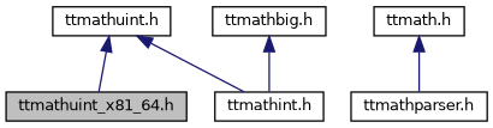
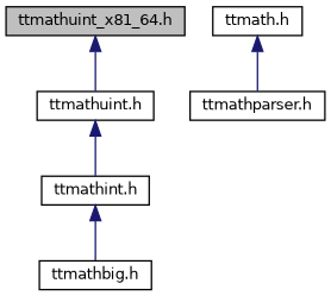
  digraph {
    node [color=black fillcolor=white fontname=Helvetica fontsize=10 shape=record style=filled]
    edge [color=midnightblue dir=back fontname=Helvetica fontsize=10 labelfontname=Helvetica labelfontsize=10 style=solid]
    n1 [fillcolor=grey75 fontcolor=black height=0.2 label="ttmathuint_x81_64.h" width=0.4]
    n2 [height=0.2 label="ttmathuint.h" width=0.4]
    n3 [height=0.2 label="ttmathint.h" width=0.4]
    n4 [height=0.2 label="ttmathbig.h" width=0.4]
    n5 [height=0.2 label="ttmath.h" width=0.4]
    n6 [height=0.2 label="ttmathparser.h" width=0.4]
-   n2 -> n1
+   n1 -> n2
    n2 -> n3
-   n4 -> n3
+   n3 -> n4
    n5 -> n6
  }
